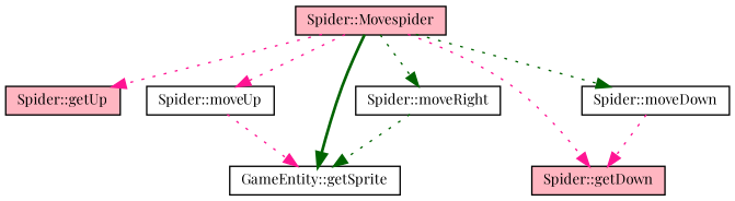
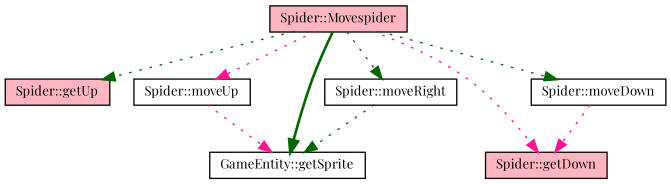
  digraph {
    fontname="Playfair Display"
    rankdir=TB
    node [color=black fillcolor=white fontname="Playfair Display" fontsize=10 shape=record style=filled]
    edge [color=deeppink fontname="Playfair Display" fontsize=10 labelfontname=Helvetica labelfontsize=10 style=dotted]
    n1 [fillcolor=lightpink fontcolor=black height=0.2 label="Spider::Movespider" width=0.4]
    n2 [fillcolor=lightpink height=0.2 label="Spider::getUp" width=0.4]
    n3 [height=0.2 label="Spider::moveUp" width=0.4]
    n4 [height=0.2 label="GameEntity::getSprite" width=0.4]
    n5 [height=0.2 label="Spider::moveRight" width=0.4]
    n6 [fillcolor=lightpink height=0.2 label="Spider::getDown" width=0.4]
    n7 [height=0.2 label="Spider::moveDown" width=0.4]
-   n1 -> n2
+   n1 -> n2 [color=darkgreen]
    n1 -> n3
    n1 -> n4 [color=darkgreen style=bold]
    n1 -> n5 [color=darkgreen]
    n1 -> n6
    n1 -> n7 [color=darkgreen]
    n3 -> n4
    n5 -> n4 [color=darkgreen]
    n7 -> n6
  }
